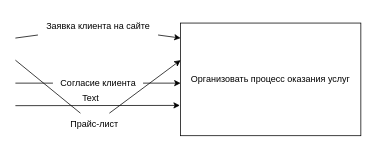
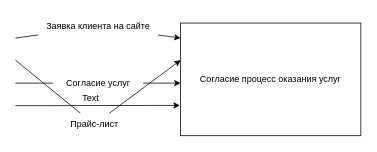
  <mxCell id="0" />
  <mxCell id="1" parent="0" />
- <mxCell id="2" value="Организовать процесс оказания услуг" style="rounded=0;whiteSpace=wrap;html=1;" vertex="1" parent="1"><mxGeometry x="240" y="30" width="240" height="150" as="geometry" /></mxCell>
+ <mxCell id="2" value="Согласие процесс оказания услуг" style="rounded=0;whiteSpace=wrap;html=1;" vertex="1" parent="1"><mxGeometry x="240" y="30" width="240" height="150" as="geometry" /></mxCell>
  <mxCell id="3" value="" style="endArrow=classic;html=1;rounded=0;startArrow=none;" edge="1" parent="1" source="8"><mxGeometry width="50" height="50" relative="1" as="geometry"><mxPoint x="20" y="50" as="sourcePoint" /><mxPoint x="240" y="50" as="targetPoint" /></mxGeometry></mxCell>
  <mxCell id="4" value="" style="endArrow=classic;html=1;rounded=0;startArrow=none;" edge="1" parent="1" source="6"><mxGeometry width="50" height="50" relative="1" as="geometry"><mxPoint x="20" y="79.41" as="sourcePoint" /><mxPoint x="240" y="79.41" as="targetPoint" /></mxGeometry></mxCell>
  <mxCell id="5" value="" style="endArrow=classic;html=1;rounded=0;startArrow=none;" edge="1" parent="1" source="10"><mxGeometry width="50" height="50" relative="1" as="geometry"><mxPoint x="20" y="110" as="sourcePoint" /><mxPoint x="240" y="110" as="targetPoint" /></mxGeometry></mxCell>
  <mxCell id="6" value="Прайс-лист" style="text;html=1;align=center;verticalAlign=middle;resizable=0;points=[];autosize=1;strokeColor=none;fillColor=none;" vertex="1" parent="1"><mxGeometry x="80" y="150" width="90" height="30" as="geometry" /></mxCell>
  <mxCell id="7" value="" style="endArrow=none;html=1;rounded=0;" edge="1" parent="1" target="6"><mxGeometry width="50" height="50" relative="1" as="geometry"><mxPoint x="20" y="79.41" as="sourcePoint" /><mxPoint x="240" y="79.41" as="targetPoint" /></mxGeometry></mxCell>
  <mxCell id="8" value="Заявка клиента на сайте" style="text;html=1;align=center;verticalAlign=middle;resizable=0;points=[];autosize=1;strokeColor=none;fillColor=none;" vertex="1" parent="1"><mxGeometry x="50" y="20" width="160" height="30" as="geometry" /></mxCell>
  <mxCell id="9" value="" style="endArrow=none;html=1;rounded=0;" edge="1" parent="1" target="8"><mxGeometry width="50" height="50" relative="1" as="geometry"><mxPoint x="20" y="50" as="sourcePoint" /><mxPoint x="240" y="50" as="targetPoint" /></mxGeometry></mxCell>
- <mxCell id="10" value="Согласие клиента" style="text;html=1;align=center;verticalAlign=middle;resizable=0;points=[];autosize=1;strokeColor=none;fillColor=none;" vertex="1" parent="1"><mxGeometry x="70" y="95" width="120" height="30" as="geometry" /></mxCell>
+ <mxCell id="10" value="Согласие услуг" style="text;html=1;align=center;verticalAlign=middle;resizable=0;points=[];autosize=1;strokeColor=none;fillColor=none;" vertex="1" parent="1"><mxGeometry x="70" y="95" width="120" height="30" as="geometry" /></mxCell>
  <mxCell id="11" value="" style="endArrow=none;html=1;rounded=0;" edge="1" parent="1" target="10"><mxGeometry width="50" height="50" relative="1" as="geometry"><mxPoint x="20" y="110" as="sourcePoint" /><mxPoint x="240" y="110" as="targetPoint" /></mxGeometry></mxCell>
  <mxCell id="12" value="" style="endArrow=classic;html=1;rounded=0;entryX=-0.004;entryY=0.731;entryDx=0;entryDy=0;entryPerimeter=0;" edge="1" parent="1" target="2"><mxGeometry width="50" height="50" relative="1" as="geometry"><mxPoint x="20" y="140" as="sourcePoint" /><mxPoint x="220" y="150" as="targetPoint" /></mxGeometry></mxCell>
  <mxCell id="13" value="Text" style="text;html=1;align=center;verticalAlign=middle;resizable=0;points=[];autosize=1;strokeColor=none;fillColor=none;" vertex="1" parent="1"><mxGeometry x="100" y="120" width="40" height="20" as="geometry" /></mxCell>
